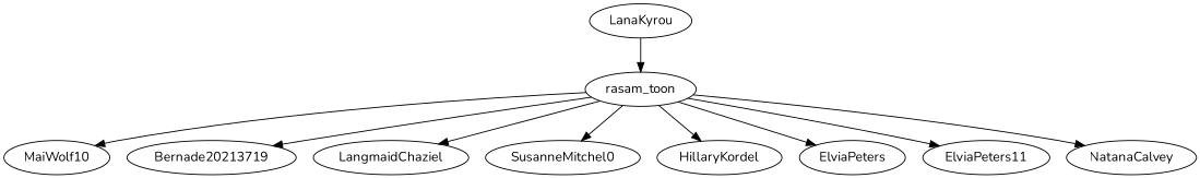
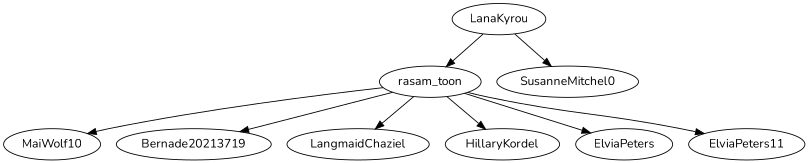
  strict digraph {
    fontname=Nunito
    node [fontname=Nunito]
    edge [fontname=Nunito]
    rasam_toon
    MaiWolf10
    n3 [label=Bernade20213719]
    LangmaidChaziel
    n5 [label=SusanneMitchel0]
    HillaryKordel
    n7 [label=ElviaPeters]
    ElviaPeters11
-   NatanaCalvey
    LanaKyrou
    rasam_toon -> MaiWolf10
    rasam_toon -> n3
    rasam_toon -> LangmaidChaziel
-   rasam_toon -> n5
+   LanaKyrou -> n5
    rasam_toon -> HillaryKordel
    rasam_toon -> n7
    rasam_toon -> ElviaPeters11
-   rasam_toon -> NatanaCalvey
    LanaKyrou -> rasam_toon
  }
